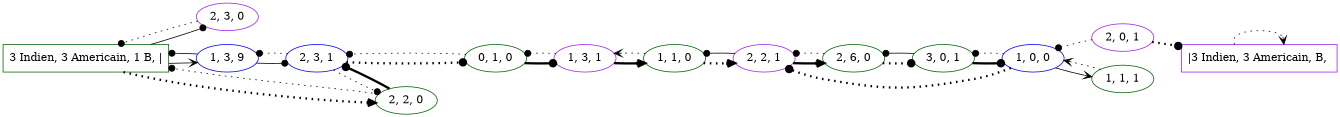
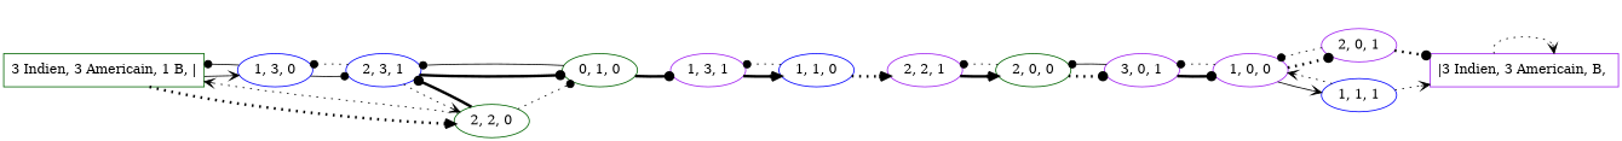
  digraph {
    rankdir=LR
    node [color=darkgreen]
    edge [arrowhead=dot style=dotted]
    n1 [label="3 Indien, 3 Americain, 1 B, |" shape=box]
-   "2, 3, 0" [color=purple]
-   "1, 3, 0" [color=blue label="1, 3, 9"]
+   "1, 3, 0" [color=blue]
    "2, 2, 0"
    "2, 3, 1" [color=blue]
    n6 [color=purple label="|3 Indien, 3 Americain, B, " shape=box]
    n7 [label="0, 1, 0"]
    "1, 3, 1" [color=purple]
-   "1, 1, 0"
+   "1, 1, 0" [color=blue]
    "2, 2, 1" [color=purple]
-   "2, 0, 0" [label="2, 6, 0"]
-   "3, 0, 1"
-   "1, 0, 0" [color=blue]
+   "2, 0, 0"
+   "3, 0, 1" [color=purple]
+   "1, 0, 0" [color=purple]
    "2, 0, 1" [color=purple]
-   "1, 1, 1"
-   n1 -> "2, 3, 0" [style=solid]
+   "1, 1, 1" [color=blue]
    n1 -> "1, 3, 0" [arrowhead=vee style=solid]
    n1 -> "2, 2, 0" [arrowhead=vee penwidth=3]
-   "2, 3, 0" -> n1
    "1, 3, 0" -> n1 [style=solid]
    "1, 3, 0" -> "2, 3, 1" [style=solid]
-   "2, 2, 0" -> n1
+   "2, 2, 0" -> n1 [arrowhead=vee]
    "2, 2, 0" -> "2, 3, 1" [penwidth=3 style=solid]
    "2, 3, 1" -> "1, 3, 0"
-   "2, 3, 1" -> "2, 2, 0"
-   "2, 3, 1" -> n7 [penwidth=3]
+   "2, 3, 1" -> "2, 2, 0" [arrowhead=vee]
+   "2, 3, 1" -> n7 [penwidth=3 style=solid]
    n6 -> n6 [arrowhead=vee]
-   n7 -> "2, 3, 1"
+   n7 -> "2, 3, 1" [style=solid]
    n7 -> "1, 3, 1" [penwidth=3 style=solid]
-   "1, 3, 1" -> n7
+   "2, 2, 0" -> n7
    "1, 3, 1" -> "1, 1, 0" [arrowhead=vee penwidth=3 style=solid]
-   "1, 1, 0" -> "1, 3, 1" [arrowhead=vee]
+   "1, 1, 0" -> "1, 3, 1"
    "1, 1, 0" -> "2, 2, 1" [arrowhead=vee penwidth=3]
-   "2, 2, 1" -> "1, 1, 0" [style=solid]
    "2, 2, 1" -> "2, 0, 0" [arrowhead=vee penwidth=3 style=solid]
    "2, 0, 0" -> "2, 2, 1"
    "2, 0, 0" -> "3, 0, 1" [penwidth=3]
    "3, 0, 1" -> "2, 0, 0" [style=solid]
    "3, 0, 1" -> "1, 0, 0" [penwidth=3 style=solid]
    "1, 0, 0" -> "3, 0, 1"
-   "1, 0, 0" -> "2, 2, 1" [penwidth=3]
+   "1, 0, 0" -> "2, 0, 1" [penwidth=3]
    "1, 0, 0" -> "1, 1, 1" [arrowhead=vee style=solid]
    "2, 0, 1" -> n6 [penwidth=3]
    "2, 0, 1" -> "1, 0, 0"
+   "1, 1, 1" -> n6 [arrowhead=vee]
    "1, 1, 1" -> "1, 0, 0" [arrowhead=vee]
  }
